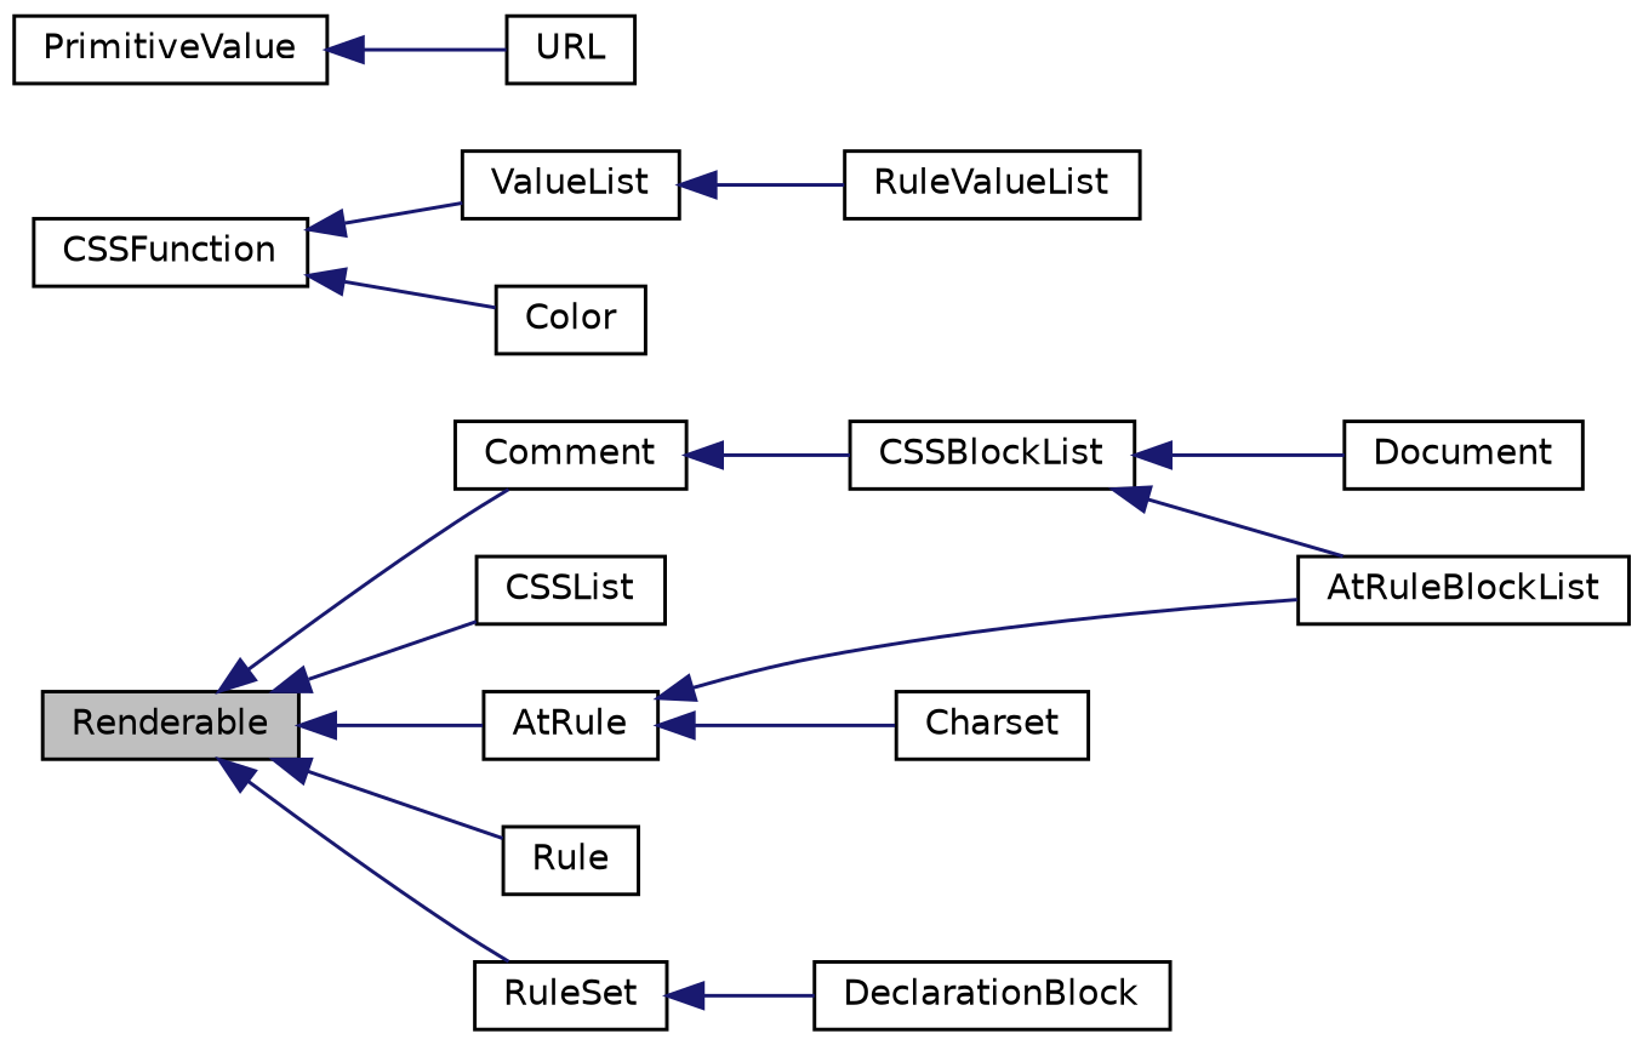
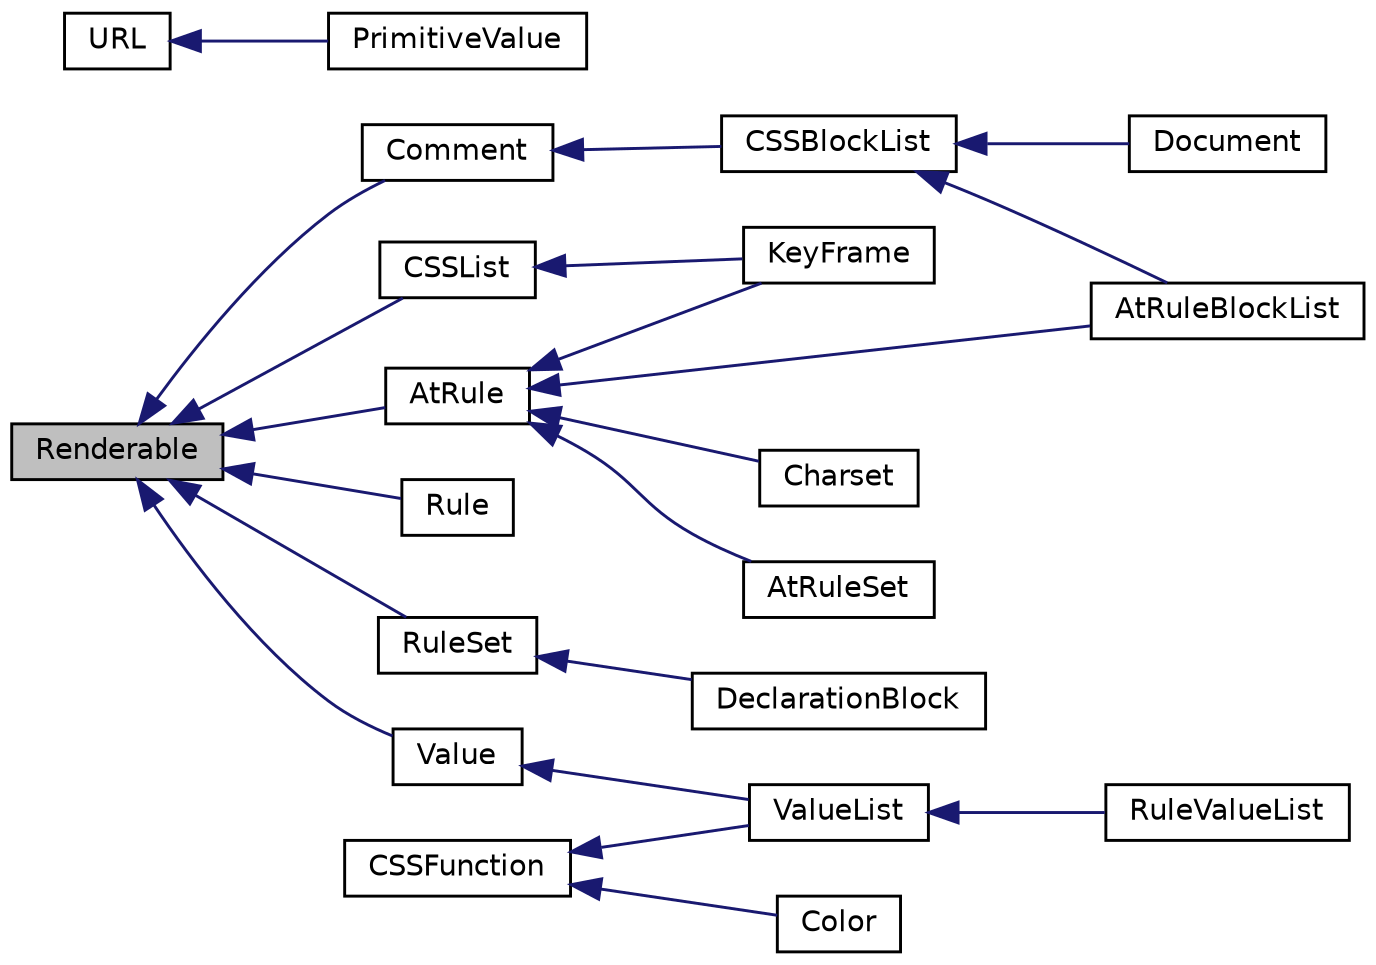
  digraph {
    rankdir=LR
    node [color=black fillcolor=white fontname=Helvetica fontsize=10 shape=record style=filled]
    edge [color=midnightblue dir=back fontname=Helvetica fontsize=10 labelfontname=Helvetica labelfontsize=10 style=solid]
    n1 [fillcolor=grey75 fontcolor=black height=0.2 label=Renderable width=0.4]
    n2 [height=0.2 label=Comment width=0.4]
    n3 [height=0.2 label=CSSList width=0.4]
    n4 [height=0.2 label=AtRule width=0.4]
    n5 [height=0.2 label=Rule width=0.4]
    n6 [height=0.2 label=RuleSet width=0.4]
+   n7 [height=0.2 label=Value width=0.4]
    n8 [height=0.2 label=CSSBlockList width=0.4]
+   n9 [height=0.2 label=KeyFrame width=0.4]
    n10 [height=0.2 label=AtRuleBlockList width=0.4]
    n11 [height=0.2 label=Charset width=0.4]
+   n12 [height=0.2 label=AtRuleSet width=0.4]
    n13 [height=0.2 label=DeclarationBlock width=0.4]
    n14 [height=0.2 label=ValueList width=0.4]
    n15 [height=0.2 label=Document width=0.4]
    n16 [height=0.2 label=PrimitiveValue width=0.4]
    n17 [height=0.2 label=URL width=0.4]
    n18 [height=0.2 label=RuleValueList width=0.4]
    n19 [height=0.2 label=CSSFunction width=0.4]
    n20 [height=0.2 label=Color width=0.4]
    n1 -> n2
    n1 -> n3
    n1 -> n4
    n1 -> n5
    n1 -> n6
+   n1 -> n7
    n2 -> n8
+   n3 -> n9
+   n4 -> n9
    n4 -> n10
    n4 -> n11
+   n4 -> n12
    n6 -> n13
+   n7 -> n14
    n8 -> n10
    n8 -> n15
    n14 -> n18
-   n16 -> n17
+   n17 -> n16
    n19 -> n14
    n19 -> n20
  }
